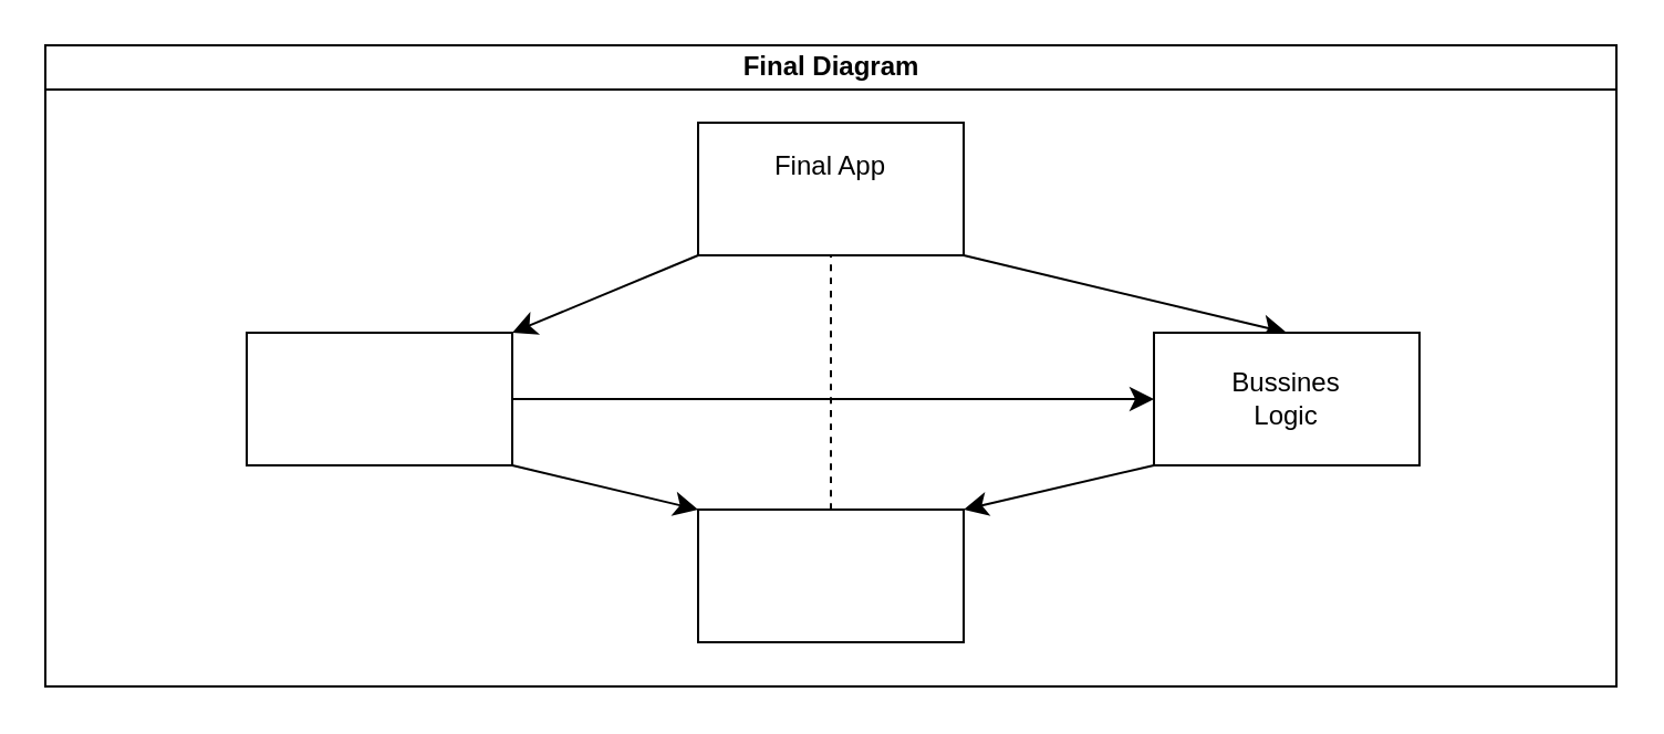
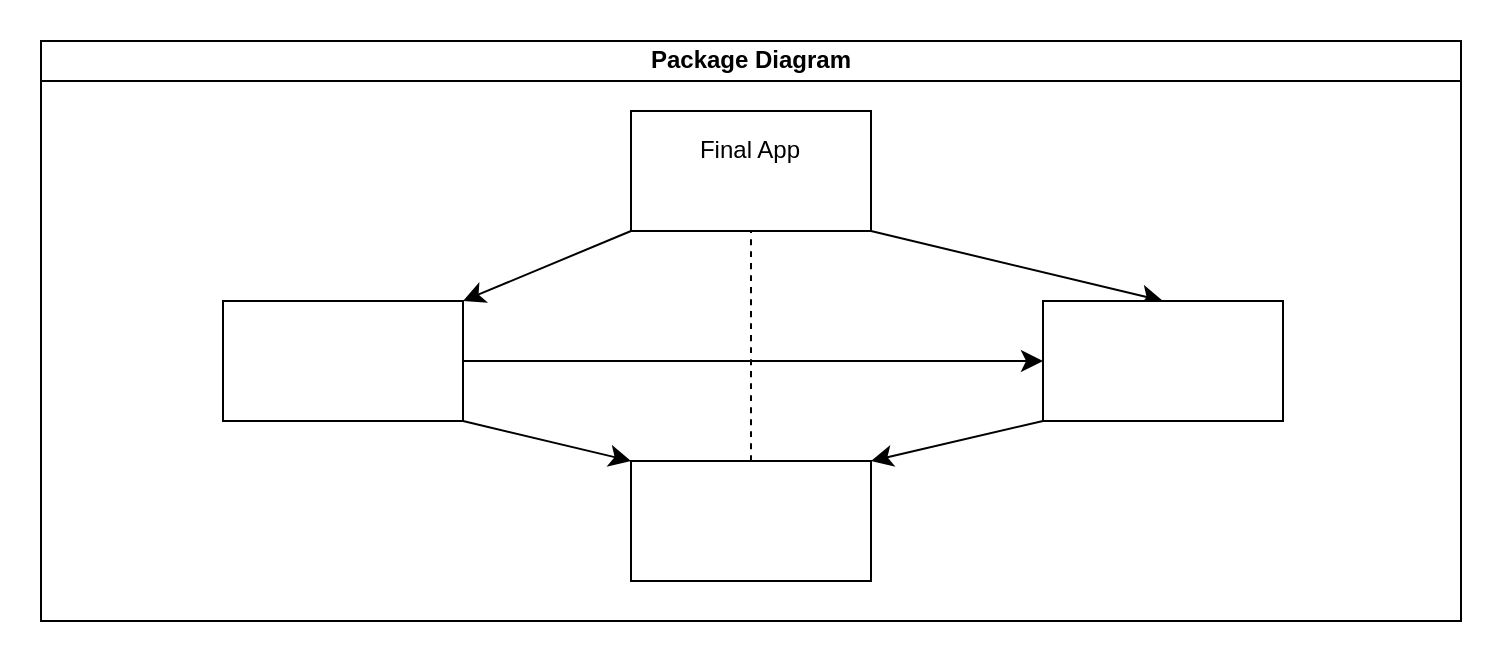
  <mxCell id="0" />
  <mxCell id="1" parent="0" />
- <mxCell id="2" value="Final Diagram" style="swimlane;html=1;startSize=20;horizontal=1;containerType=tree;glass=0;" parent="1" vertex="1"><mxGeometry x="20" y="20" width="710" height="290" as="geometry" /></mxCell>
+ <mxCell id="2" value="Package Diagram" style="swimlane;html=1;startSize=20;horizontal=1;containerType=tree;glass=0;" parent="1" vertex="1"><mxGeometry x="20" y="20" width="710" height="290" as="geometry" /></mxCell>
  <mxCell id="3" style="edgeStyle=none;curved=1;rounded=0;orthogonalLoop=1;jettySize=auto;html=1;exitX=1;exitY=0.75;exitDx=0;exitDy=0;fontSize=12;startSize=8;endSize=8;" edge="1" parent="2" source="6" target="7"><mxGeometry relative="1" as="geometry" /></mxCell>
  <mxCell id="4" style="edgeStyle=none;curved=1;rounded=0;orthogonalLoop=1;jettySize=auto;html=1;exitX=0;exitY=1;exitDx=0;exitDy=0;entryX=1;entryY=0;entryDx=0;entryDy=0;fontSize=12;startSize=8;endSize=8;" edge="1" parent="2" source="6" target="9"><mxGeometry relative="1" as="geometry" /></mxCell>
  <mxCell id="5" style="edgeStyle=none;curved=1;rounded=0;orthogonalLoop=1;jettySize=auto;html=1;exitX=1;exitY=1;exitDx=0;exitDy=0;entryX=0.5;entryY=0;entryDx=0;entryDy=0;fontSize=12;startSize=8;endSize=8;" edge="1" parent="2" source="6" target="11"><mxGeometry relative="1" as="geometry" /></mxCell>
  <mxCell id="6" value="" style="rounded=0;whiteSpace=wrap;html=1;" vertex="1" parent="2"><mxGeometry x="295" y="35" width="120" height="60" as="geometry" /></mxCell>
  <mxCell id="7" value="Final App" style="text;html=1;align=center;verticalAlign=middle;whiteSpace=wrap;rounded=0;" vertex="1" parent="2"><mxGeometry x="325" y="40" width="60" height="30" as="geometry" /></mxCell>
  <mxCell id="8" style="edgeStyle=none;curved=1;rounded=0;orthogonalLoop=1;jettySize=auto;html=1;exitX=1;exitY=1;exitDx=0;exitDy=0;entryX=0;entryY=0;entryDx=0;entryDy=0;fontSize=12;startSize=8;endSize=8;" edge="1" parent="2" source="9" target="14"><mxGeometry relative="1" as="geometry" /></mxCell>
  <mxCell id="9" value="" style="rounded=0;whiteSpace=wrap;html=1;" vertex="1" parent="2"><mxGeometry x="91" y="130" width="120" height="60" as="geometry" /></mxCell>
  <mxCell id="10" style="edgeStyle=none;curved=1;rounded=0;orthogonalLoop=1;jettySize=auto;html=1;exitX=0;exitY=1;exitDx=0;exitDy=0;entryX=1;entryY=0;entryDx=0;entryDy=0;fontSize=12;startSize=8;endSize=8;" edge="1" parent="2" source="11" target="14"><mxGeometry relative="1" as="geometry" /></mxCell>
  <mxCell id="11" value="" style="rounded=0;whiteSpace=wrap;html=1;" vertex="1" parent="2"><mxGeometry x="501" y="130" width="120" height="60" as="geometry" /></mxCell>
  <mxCell id="12" value="" style="endArrow=classic;html=1;rounded=0;fontSize=12;startSize=8;endSize=8;curved=1;entryX=0;entryY=0.5;entryDx=0;entryDy=0;" edge="1" parent="2" target="11"><mxGeometry width="50" height="50" relative="1" as="geometry"><mxPoint x="211" y="160" as="sourcePoint" /><mxPoint x="261" y="110" as="targetPoint" /></mxGeometry></mxCell>
- <mxCell id="13" value="Bussines Logic" style="text;html=1;align=center;verticalAlign=middle;whiteSpace=wrap;rounded=0;" vertex="1" parent="2"><mxGeometry x="531" y="145" width="60" height="30" as="geometry" /></mxCell>
  <mxCell id="14" value="" style="rounded=0;whiteSpace=wrap;html=1;" vertex="1" parent="2"><mxGeometry x="295" y="210" width="120" height="60" as="geometry" /></mxCell>
  <mxCell id="15" value="" style="endArrow=none;dashed=1;html=1;rounded=0;fontSize=12;startSize=8;endSize=8;curved=1;entryX=0.5;entryY=1;entryDx=0;entryDy=0;exitX=0.5;exitY=0;exitDx=0;exitDy=0;" edge="1" parent="2" source="14" target="6"><mxGeometry width="50" height="50" relative="1" as="geometry"><mxPoint x="351" y="210" as="sourcePoint" /><mxPoint x="401" y="160" as="targetPoint" /></mxGeometry></mxCell>
